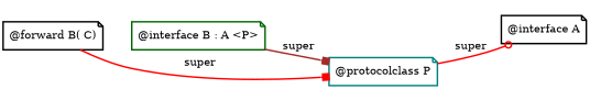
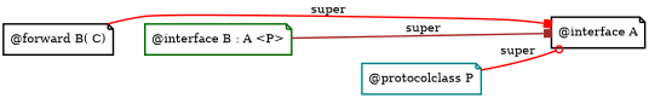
  digraph {
    rankdir=LR
    node [color=black fontsize=14 penwidth=2 shape=note]
    edge [arrowhead=box color=red penwidth=2]
    n1 [label="@interface A"]
    n2 [color=darkgreen label="@interface B : A <P>"]
    n3 [color=teal label="@protocolclass P"]
    n4 [label="@forward B( C)"]
    subgraph sub_1 {
      rank=same
      n1
    }
    subgraph sub_2 {
      rank=same
      n2
    }
    subgraph sub_3 {
      rank=same
      n3
    }
    subgraph sub_4 {
      rank=same
      n4
    }
-   n2 -> n3 [color=brown label=" super"]
+   n2 -> n1 [color=brown label=" super"]
    n3 -> n1 [arrowhead=odot label=" super"]
    n4 -> n2 [style=invis arrowhead="" color="" penwidth=""]
-   n4 -> n3 [label=" super"]
+   n4 -> n1 [label=" super"]
  }
